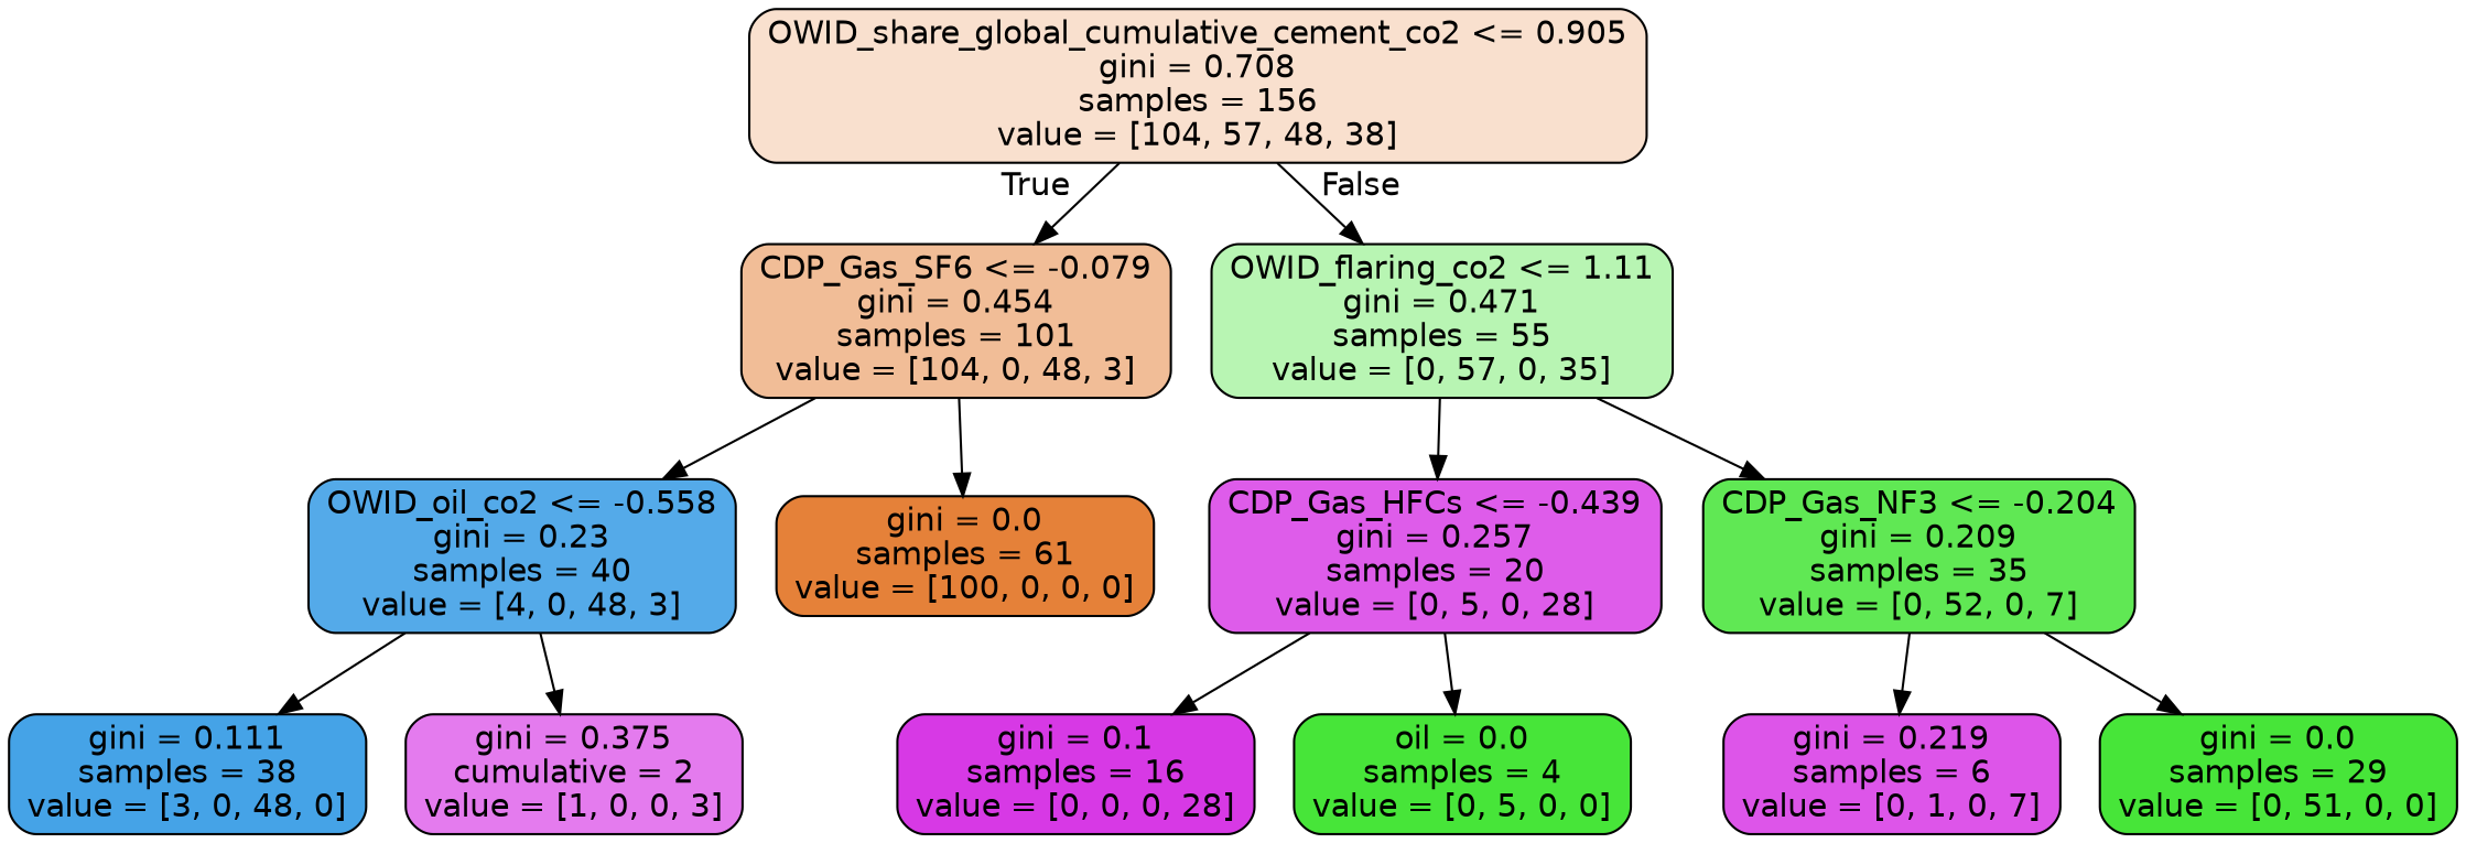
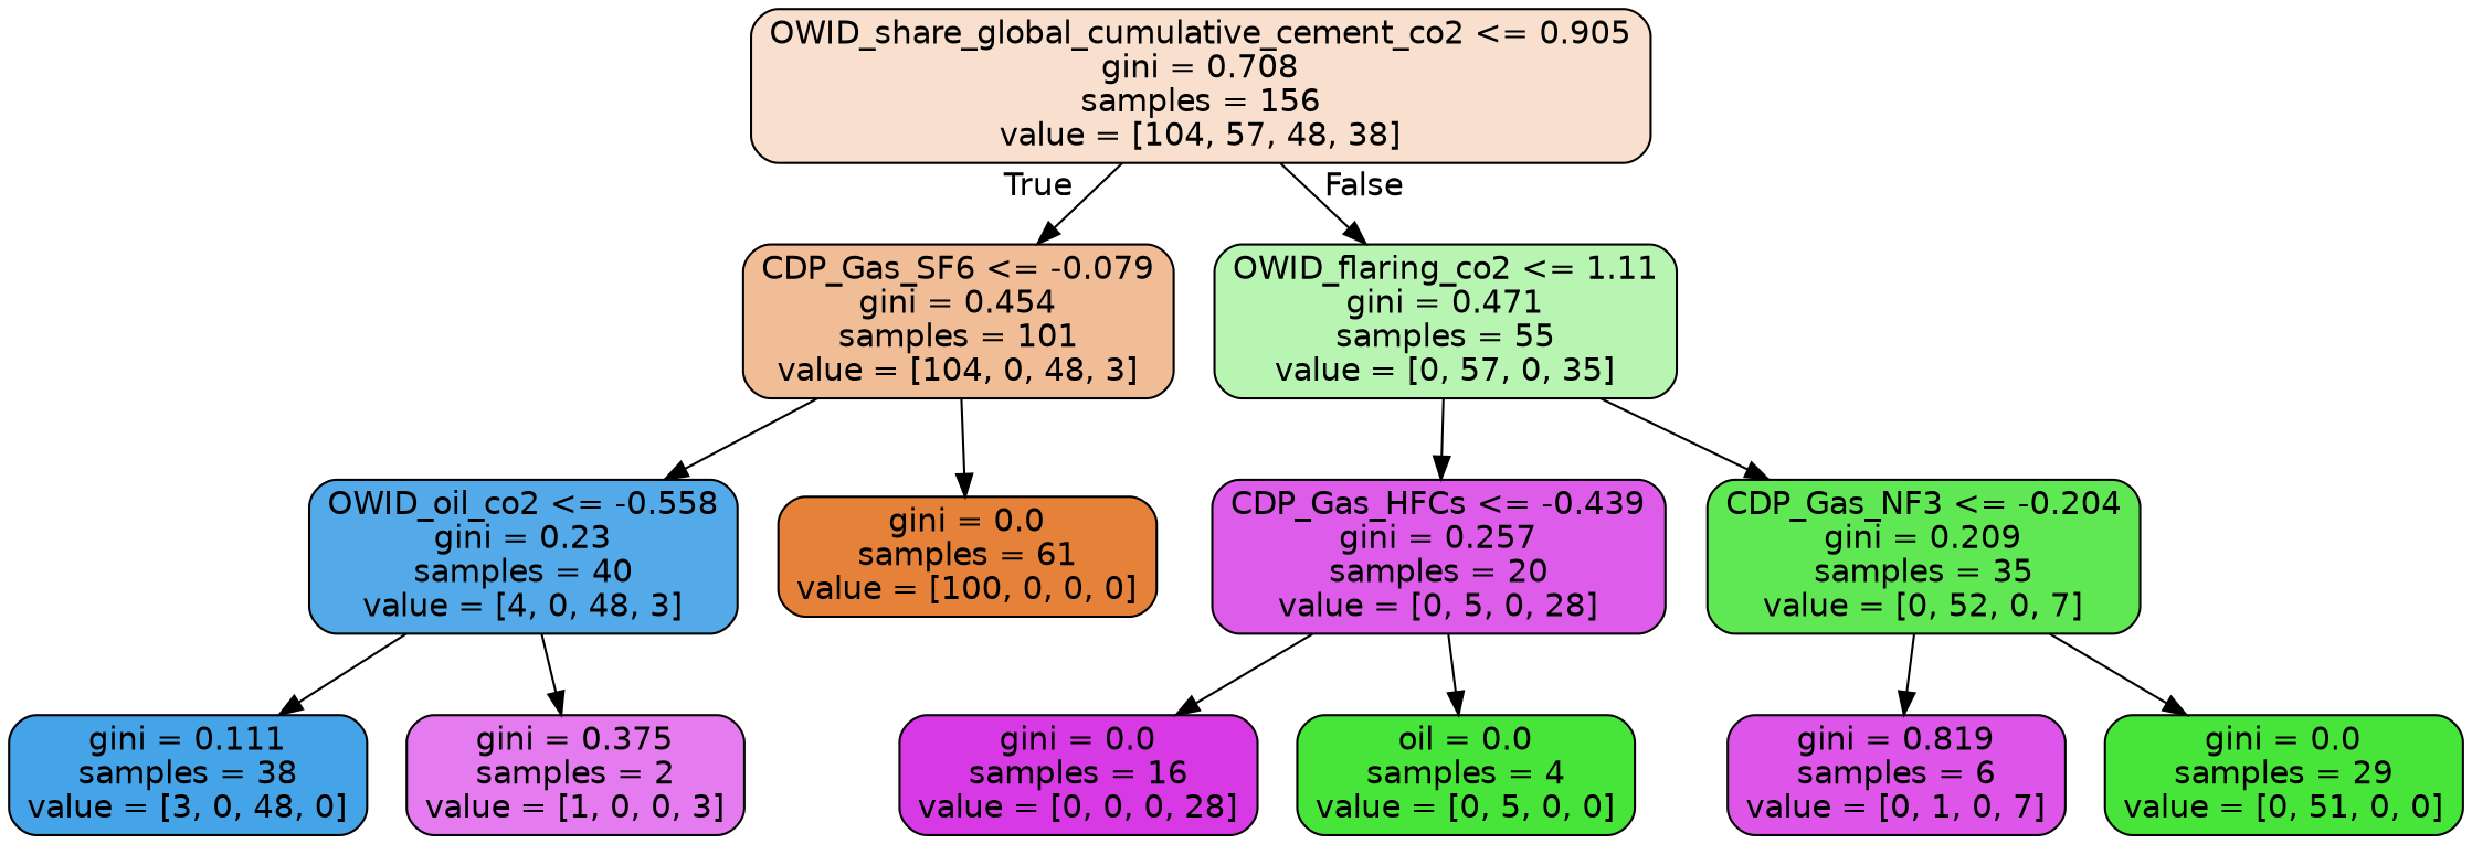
  digraph {
    fontname="DejaVu Sans"
    node [color=black fillcolor="#47e539" fontname="DejaVu Sans" shape=box style="filled, rounded"]
    edge [fontname="DejaVu Sans"]
    n1 [fillcolor="#f9e0ce" label="OWID_share_global_cumulative_cement_co2 <= 0.905\ngini = 0.708\nsamples = 156\nvalue = [104, 57, 48, 38]"]
    n2 [fillcolor="#f1bd97" label="CDP_Gas_SF6 <= -0.079\ngini = 0.454\nsamples = 101\nvalue = [104, 0, 48, 3]"]
    n3 [fillcolor="#b8f5b3" label="OWID_flaring_co2 <= 1.11\ngini = 0.471\nsamples = 55\nvalue = [0, 57, 0, 35]"]
    n4 [fillcolor="#54aae9" label="OWID_oil_co2 <= -0.558\ngini = 0.23\nsamples = 40\nvalue = [4, 0, 48, 3]"]
    n5 [fillcolor="#e58139" label="gini = 0.0\nsamples = 61\nvalue = [100, 0, 0, 0]"]
    n6 [fillcolor="#de5cea" label="CDP_Gas_HFCs <= -0.439\ngini = 0.257\nsamples = 20\nvalue = [0, 5, 0, 28]"]
    n7 [fillcolor="#60e854" label="CDP_Gas_NF3 <= -0.204\ngini = 0.209\nsamples = 35\nvalue = [0, 52, 0, 7]"]
    n8 [fillcolor="#45a3e7" label="gini = 0.111\nsamples = 38\nvalue = [3, 0, 48, 0]"]
-   n9 [fillcolor="#e47bee" label="gini = 0.375\ncumulative = 2\nvalue = [1, 0, 0, 3]"]
-   n10 [fillcolor="#d739e5" label="gini = 0.1\nsamples = 16\nvalue = [0, 0, 0, 28]"]
+   n9 [fillcolor="#e47bee" label="gini = 0.375\nsamples = 2\nvalue = [1, 0, 0, 3]"]
+   n10 [fillcolor="#d739e5" label="gini = 0.0\nsamples = 16\nvalue = [0, 0, 0, 28]"]
    n11 [label="oil = 0.0\nsamples = 4\nvalue = [0, 5, 0, 0]"]
-   n12 [fillcolor="#dd55e9" label="gini = 0.219\nsamples = 6\nvalue = [0, 1, 0, 7]"]
+   n12 [fillcolor="#dd55e9" label="gini = 0.819\nsamples = 6\nvalue = [0, 1, 0, 7]"]
    n13 [label="gini = 0.0\nsamples = 29\nvalue = [0, 51, 0, 0]"]
    n1 -> n2 [headlabel=True labelangle=45 labeldistance=2.5]
    n1 -> n3 [headlabel=False labelangle=-45 labeldistance=2.5]
    n2 -> n4
    n2 -> n5
    n3 -> n6
    n3 -> n7
    n4 -> n8
    n4 -> n9
    n6 -> n10
    n6 -> n11
    n7 -> n12
    n7 -> n13
  }
